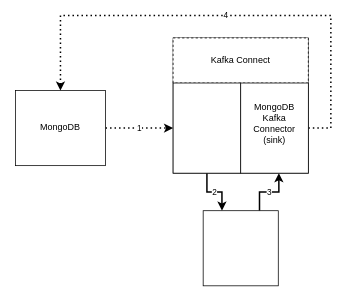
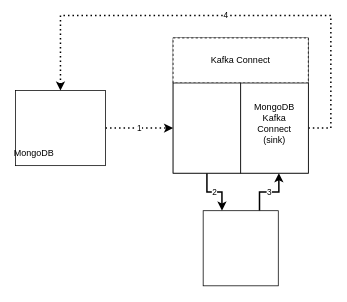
  <mxCell id="0" />
  <mxCell id="1" parent="0" />
  <mxCell id="2" value="" style="whiteSpace=wrap;html=1;aspect=fixed;" parent="1" vertex="1"><mxGeometry x="230" y="50" width="180" height="180" as="geometry" /></mxCell>
  <mxCell id="3" value="Kafka Connect" style="rounded=0;whiteSpace=wrap;html=1;dashed=1;" parent="1" vertex="1"><mxGeometry x="230" y="50" width="180" height="60" as="geometry" /></mxCell>
  <mxCell id="4" value="2" style="edgeStyle=orthogonalEdgeStyle;rounded=0;orthogonalLoop=1;jettySize=auto;html=1;exitX=0.5;exitY=1;exitDx=0;exitDy=0;entryX=0.25;entryY=0;entryDx=0;entryDy=0;strokeWidth=2;" parent="1" source="5" target="7" edge="1"><mxGeometry relative="1" as="geometry" /></mxCell>
  <mxCell id="5" value="" style="rounded=0;whiteSpace=wrap;html=1;" parent="1" vertex="1"><mxGeometry x="230" y="110" width="90" height="120" as="geometry" /></mxCell>
  <mxCell id="6" value="3" style="edgeStyle=orthogonalEdgeStyle;rounded=0;orthogonalLoop=1;jettySize=auto;html=1;exitX=0.75;exitY=0;exitDx=0;exitDy=0;entryX=0.564;entryY=1;entryDx=0;entryDy=0;entryPerimeter=0;strokeWidth=2;" parent="1" source="7" target="12" edge="1"><mxGeometry relative="1" as="geometry"><Array as="points"><mxPoint x="345" y="255" /><mxPoint x="371" y="255" /></Array></mxGeometry></mxCell>
  <mxCell id="7" value="" style="whiteSpace=wrap;html=1;aspect=fixed;" parent="1" vertex="1"><mxGeometry x="270" y="280" width="100" height="100" as="geometry" /></mxCell>
  <mxCell id="8" value="1" style="edgeStyle=orthogonalEdgeStyle;rounded=0;orthogonalLoop=1;jettySize=auto;html=1;exitX=1;exitY=0.5;exitDx=0;exitDy=0;entryX=0;entryY=0.5;entryDx=0;entryDy=0;strokeWidth=2;dashed=1;dashPattern=1 2;" parent="1" source="9" target="5" edge="1"><mxGeometry relative="1" as="geometry" /></mxCell>
  <mxCell id="9" value="" style="rounded=0;whiteSpace=wrap;html=1;" parent="1" vertex="1"><mxGeometry x="20" y="120" width="120" height="100" as="geometry" /></mxCell>
- <mxCell id="10" value="MongoDB" style="text;html=1;strokeColor=none;fillColor=none;align=center;verticalAlign=middle;whiteSpace=wrap;rounded=0;" parent="1" vertex="1"><mxGeometry x="60" y="159" width="40" height="20" as="geometry" /></mxCell>
+ <mxCell id="10" value="MongoDB" style="text;html=1;strokeColor=none;fillColor=none;align=center;verticalAlign=middle;whiteSpace=wrap;rounded=0;" parent="1" vertex="1"><mxGeometry x="25" y="194" width="40" height="20" as="geometry" /></mxCell>
  <mxCell id="11" value="4" style="edgeStyle=orthogonalEdgeStyle;rounded=0;orthogonalLoop=1;jettySize=auto;html=1;exitX=1;exitY=0.5;exitDx=0;exitDy=0;strokeWidth=2;dashed=1;dashPattern=1 2;entryX=0.5;entryY=0;entryDx=0;entryDy=0;" parent="1" source="12" target="9" edge="1"><mxGeometry relative="1" as="geometry"><Array as="points"><mxPoint x="440" y="170" /><mxPoint x="440" y="20" /><mxPoint x="80" y="20" /></Array><mxPoint x="130" y="110" as="targetPoint" /></mxGeometry></mxCell>
  <mxCell id="12" value="" style="rounded=0;whiteSpace=wrap;html=1;" parent="1" vertex="1"><mxGeometry x="320" y="110" width="90" height="120" as="geometry" /></mxCell>
- <mxCell id="13" value="&lt;font style=&quot;font-size: 12px&quot;&gt;MongoDB Kafka Connector&lt;br&gt;(sink)&lt;/font&gt;" style="text;html=1;strokeColor=none;fillColor=none;align=center;verticalAlign=middle;whiteSpace=wrap;rounded=0;" parent="1" vertex="1"><mxGeometry x="345" y="159" width="40" height="10" as="geometry" /></mxCell>
+ <mxCell id="13" value="&lt;font style=&quot;font-size: 12px&quot;&gt;MongoDB Kafka Connect&lt;br&gt;(sink)&lt;/font&gt;" style="text;html=1;strokeColor=none;fillColor=none;align=center;verticalAlign=middle;whiteSpace=wrap;rounded=0;" parent="1" vertex="1"><mxGeometry x="345" y="159" width="40" height="10" as="geometry" /></mxCell>
  <mxCell id="14" style="edgeStyle=orthogonalEdgeStyle;rounded=0;orthogonalLoop=1;jettySize=auto;html=1;exitX=0.5;exitY=1;exitDx=0;exitDy=0;" parent="1" edge="1"><mxGeometry relative="1" as="geometry"><mxPoint x="365" y="170" as="sourcePoint" /><mxPoint x="365" y="170" as="targetPoint" /></mxGeometry></mxCell>
